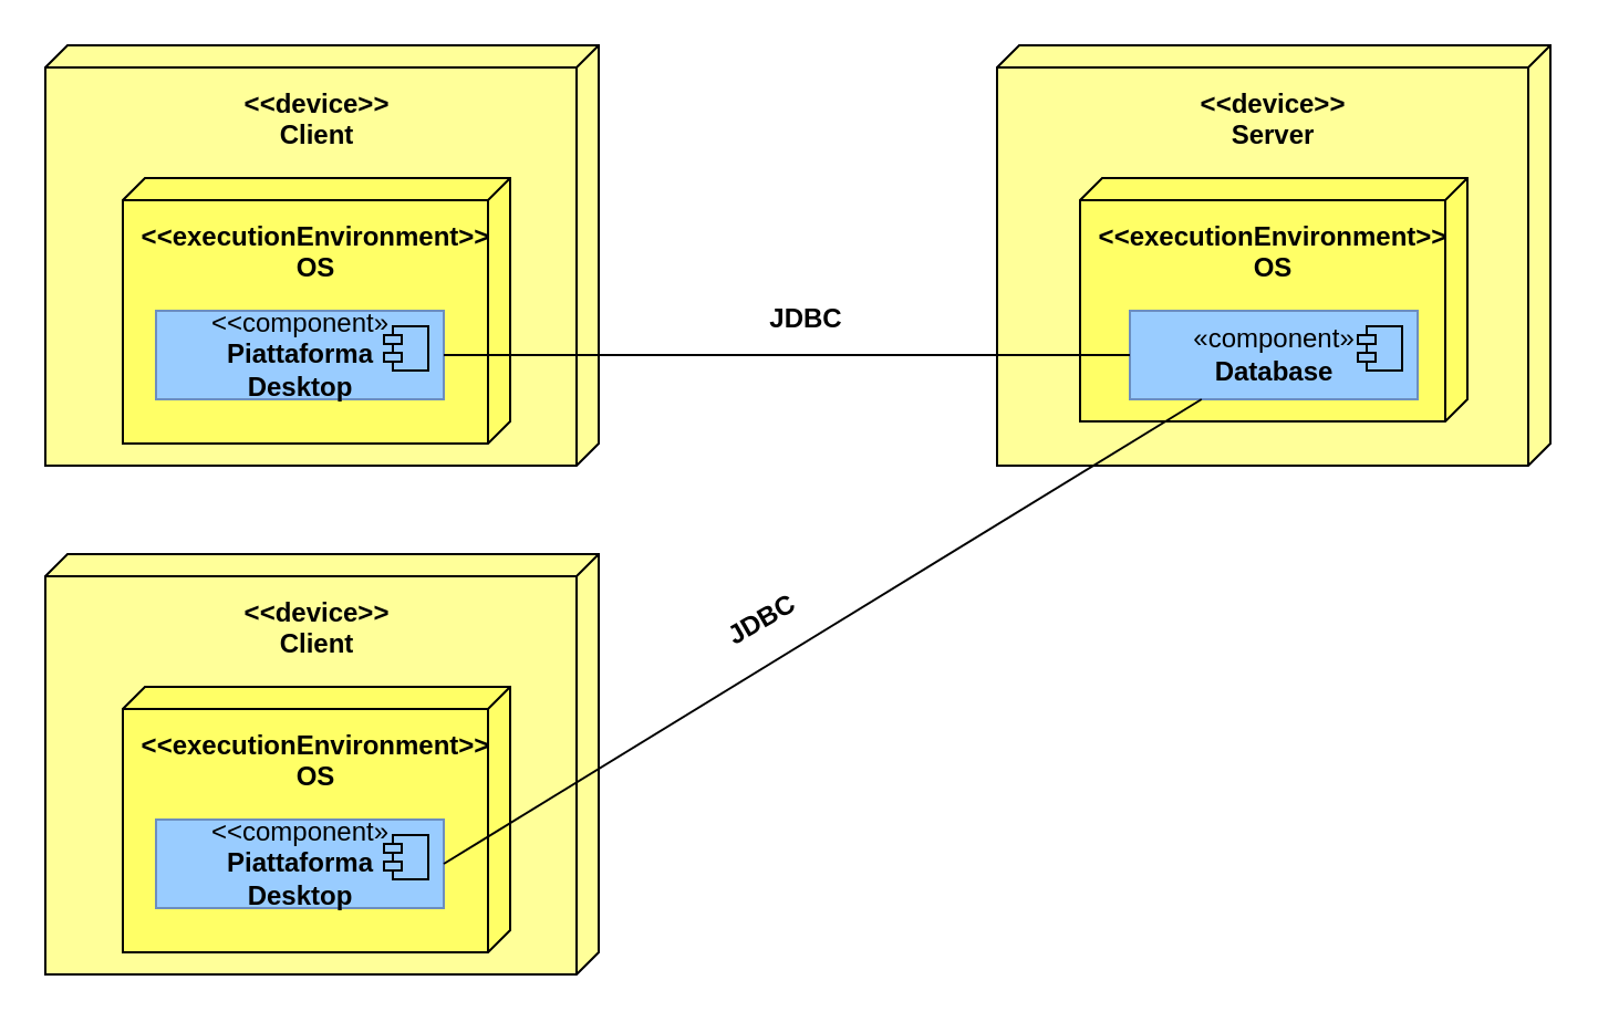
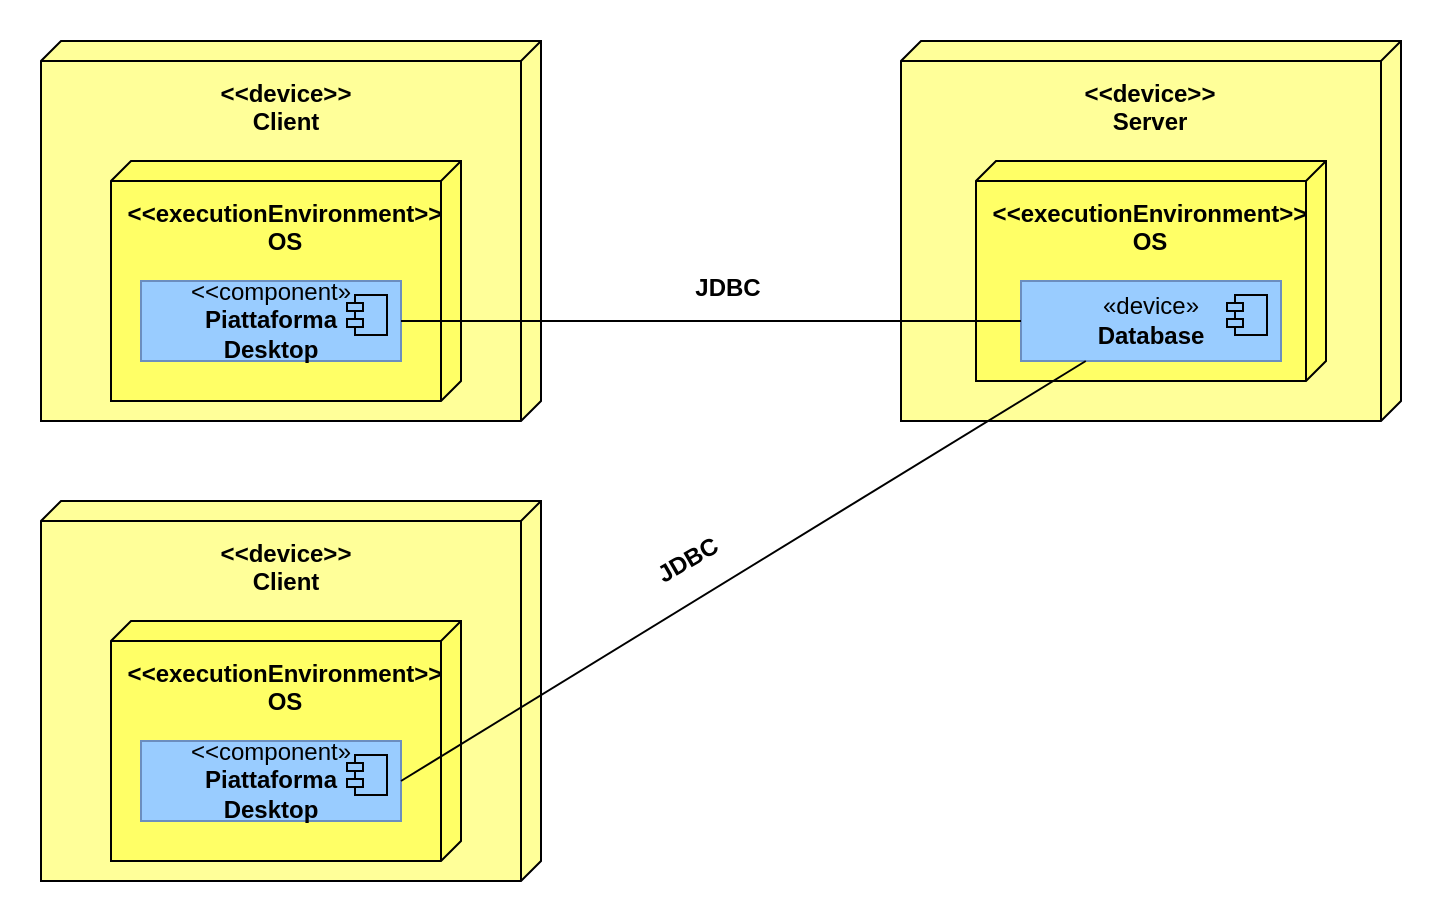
  <mxCell id="0" />
  <mxCell id="1" parent="0" />
  <mxCell id="2" value="" style="verticalAlign=top;align=center;spacingTop=8;spacingLeft=2;spacingRight=12;shape=cube;size=10;direction=south;fontStyle=4;html=1;fillColor=#FFFF99;" parent="1" vertex="1"><mxGeometry x="20" y="20" width="250" height="190" as="geometry" /></mxCell>
  <mxCell id="3" value="" style="verticalAlign=top;align=center;spacingTop=8;spacingLeft=2;spacingRight=12;shape=cube;size=10;direction=south;fontStyle=4;html=1;fillColor=#FFFF99;" parent="1" vertex="1"><mxGeometry x="450" y="20" width="250" height="190" as="geometry" /></mxCell>
  <mxCell id="4" value="" style="verticalAlign=top;align=center;spacingTop=8;spacingLeft=2;spacingRight=12;shape=cube;size=10;direction=south;fontStyle=4;html=1;fillColor=#FFFF66;" parent="1" vertex="1"><mxGeometry x="55" y="80" width="175" height="120" as="geometry" /></mxCell>
  <mxCell id="5" value="&lt;&lt;device&gt;&gt;&#10;Client" style="text;align=center;fontStyle=1;verticalAlign=middle;spacingLeft=3;spacingRight=3;strokeColor=none;rotatable=0;points=[[0,0.5],[1,0.5]];portConstraint=eastwest;" parent="1" vertex="1"><mxGeometry x="103" y="40" width="80" height="26" as="geometry" /></mxCell>
  <mxCell id="6" value="&lt;&lt;device&gt;&gt;&#10;Server" style="text;align=center;fontStyle=1;verticalAlign=middle;spacingLeft=3;spacingRight=3;strokeColor=none;rotatable=0;points=[[0,0.5],[1,0.5]];portConstraint=eastwest;" parent="1" vertex="1"><mxGeometry x="535" y="40" width="80" height="26" as="geometry" /></mxCell>
  <mxCell id="7" value="" style="verticalAlign=top;align=center;spacingTop=8;spacingLeft=2;spacingRight=12;shape=cube;size=10;direction=south;fontStyle=4;html=1;fillColor=#FFFF66;" parent="1" vertex="1"><mxGeometry x="487.5" y="80" width="175" height="110" as="geometry" /></mxCell>
  <mxCell id="8" value="&lt;&lt;executionEnvironment&gt;&gt;&#10;OS" style="text;align=center;fontStyle=1;verticalAlign=middle;spacingLeft=3;spacingRight=3;strokeColor=none;rotatable=0;points=[[0,0.5],[1,0.5]];portConstraint=eastwest;" parent="1" vertex="1"><mxGeometry x="102.5" y="100" width="80" height="26" as="geometry" /></mxCell>
  <mxCell id="9" value="&lt;&lt;executionEnvironment&gt;&gt;&#10;OS" style="text;align=center;fontStyle=1;verticalAlign=middle;spacingLeft=3;spacingRight=3;strokeColor=none;rotatable=0;points=[[0,0.5],[1,0.5]];portConstraint=eastwest;" parent="1" vertex="1"><mxGeometry x="535" y="100" width="80" height="26" as="geometry" /></mxCell>
  <mxCell id="10" value="&amp;lt;&amp;lt;component»&lt;br&gt;&lt;b&gt;Piattaforma&lt;br&gt;Desktop&lt;/b&gt;" style="html=1;dropTarget=0;strokeColor=#6c8ebf;fillColor=#99CCFF;" parent="1" vertex="1"><mxGeometry x="70" y="140" width="130" height="40" as="geometry" /></mxCell>
  <mxCell id="11" value="" style="shape=module;jettyWidth=8;jettyHeight=4;fillColor=#99CCFF;" parent="10" vertex="1"><mxGeometry x="1" width="20" height="20" relative="1" as="geometry"><mxPoint x="-27" y="7" as="offset" /></mxGeometry></mxCell>
- <mxCell id="12" value="«component»&lt;b&gt;&lt;br&gt;Database&lt;br&gt;&lt;/b&gt;" style="html=1;dropTarget=0;strokeColor=#6c8ebf;fillColor=#99CCFF;" parent="1" vertex="1"><mxGeometry x="510" y="140" width="130" height="40" as="geometry" /></mxCell>
+ <mxCell id="12" value="«device»&lt;b&gt;&lt;br&gt;Database&lt;br&gt;&lt;/b&gt;" style="html=1;dropTarget=0;strokeColor=#6c8ebf;fillColor=#99CCFF;" parent="1" vertex="1"><mxGeometry x="510" y="140" width="130" height="40" as="geometry" /></mxCell>
  <mxCell id="13" value="" style="shape=module;jettyWidth=8;jettyHeight=4;fillColor=#99CCFF;" parent="12" vertex="1"><mxGeometry x="1" width="20" height="20" relative="1" as="geometry"><mxPoint x="-27" y="7" as="offset" /></mxGeometry></mxCell>
  <mxCell id="14" value="" style="line;strokeWidth=1;fillColor=none;align=left;verticalAlign=middle;spacingTop=-1;spacingLeft=3;spacingRight=3;rotatable=0;labelPosition=right;points=[];portConstraint=eastwest;" parent="1" vertex="1"><mxGeometry x="200" y="156" width="310" height="8" as="geometry" /></mxCell>
  <mxCell id="15" value="JDBC" style="text;align=center;fontStyle=1;verticalAlign=middle;spacingLeft=3;spacingRight=3;strokeColor=none;rotatable=0;points=[[0,0.5],[1,0.5]];portConstraint=eastwest;" parent="1" vertex="1"><mxGeometry x="324" y="130" width="80" height="26" as="geometry" /></mxCell>
  <mxCell id="16" value="" style="verticalAlign=top;align=center;spacingTop=8;spacingLeft=2;spacingRight=12;shape=cube;size=10;direction=south;fontStyle=4;html=1;fillColor=#FFFF99;" vertex="1" parent="1"><mxGeometry x="20" y="250" width="250" height="190" as="geometry" /></mxCell>
  <mxCell id="17" value="" style="verticalAlign=top;align=center;spacingTop=8;spacingLeft=2;spacingRight=12;shape=cube;size=10;direction=south;fontStyle=4;html=1;fillColor=#FFFF66;" vertex="1" parent="1"><mxGeometry x="55" y="310" width="175" height="120" as="geometry" /></mxCell>
  <mxCell id="18" value="&lt;&lt;device&gt;&gt;&#10;Client" style="text;align=center;fontStyle=1;verticalAlign=middle;spacingLeft=3;spacingRight=3;strokeColor=none;rotatable=0;points=[[0,0.5],[1,0.5]];portConstraint=eastwest;" vertex="1" parent="1"><mxGeometry x="103" y="270" width="80" height="26" as="geometry" /></mxCell>
  <mxCell id="19" value="&lt;&lt;executionEnvironment&gt;&gt;&#10;OS" style="text;align=center;fontStyle=1;verticalAlign=middle;spacingLeft=3;spacingRight=3;strokeColor=none;rotatable=0;points=[[0,0.5],[1,0.5]];portConstraint=eastwest;" vertex="1" parent="1"><mxGeometry x="102.5" y="330" width="80" height="26" as="geometry" /></mxCell>
  <mxCell id="20" value="&amp;lt;&amp;lt;component»&lt;br&gt;&lt;b&gt;Piattaforma&lt;br&gt;Desktop&lt;/b&gt;" style="html=1;dropTarget=0;strokeColor=#6c8ebf;fillColor=#99CCFF;" vertex="1" parent="1"><mxGeometry x="70" y="370" width="130" height="40" as="geometry" /></mxCell>
  <mxCell id="21" value="" style="shape=module;jettyWidth=8;jettyHeight=4;fillColor=#99CCFF;" vertex="1" parent="20"><mxGeometry x="1" width="20" height="20" relative="1" as="geometry"><mxPoint x="-27" y="7" as="offset" /></mxGeometry></mxCell>
  <mxCell id="22" value="" style="endArrow=none;html=1;exitX=1;exitY=0.5;exitDx=0;exitDy=0;" edge="1" parent="1" source="20" target="12"><mxGeometry width="50" height="50" relative="1" as="geometry"><mxPoint x="280" y="260" as="sourcePoint" /><mxPoint x="330" y="210" as="targetPoint" /></mxGeometry></mxCell>
  <mxCell id="23" value="JDBC" style="text;html=1;strokeColor=none;fillColor=none;align=center;verticalAlign=middle;whiteSpace=wrap;rounded=0;rotation=-30;fontStyle=1" vertex="1" parent="1"><mxGeometry x="324" y="270" width="40" height="20" as="geometry" /></mxCell>
